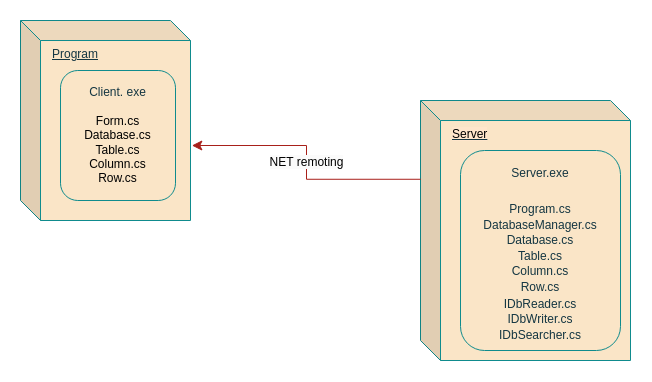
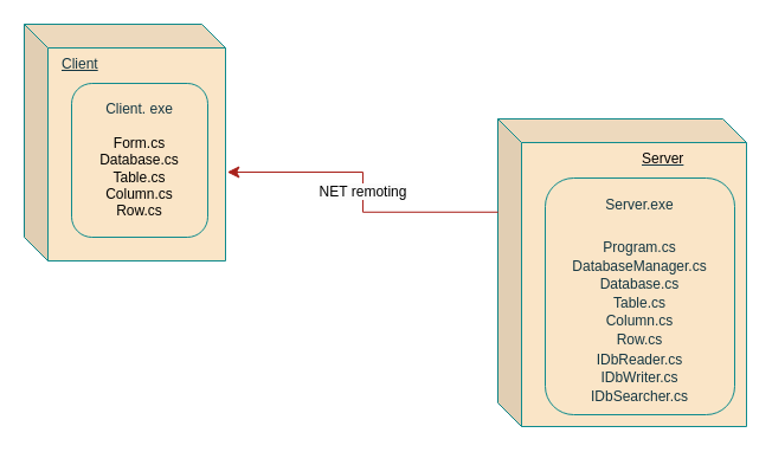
  <mxCell id="0" />
  <mxCell id="1" parent="0" />
  <mxCell id="2" value="" style="shape=cube;whiteSpace=wrap;html=1;boundedLbl=1;backgroundOutline=1;darkOpacity=0.05;darkOpacity2=0.1;labelBackgroundColor=none;fillColor=#FAE5C7;strokeColor=#0F8B8D;fontColor=#143642;" parent="1" vertex="1"><mxGeometry x="20" y="20" width="170" height="200" as="geometry" /></mxCell>
  <mxCell id="3" value="&lt;p style=&quot;margin: 0.0px 0.0px 0.0px 0.0px; font: 12.0px Helvetica&quot;&gt;&lt;br&gt;&lt;/p&gt;" style="shape=cube;whiteSpace=wrap;html=1;boundedLbl=1;backgroundOutline=1;darkOpacity=0.05;darkOpacity2=0.1;labelBackgroundColor=none;fillColor=#FAE5C7;strokeColor=#0F8B8D;fontColor=#143642;" parent="1" vertex="1"><mxGeometry x="420" y="100" width="210" height="260" as="geometry" /></mxCell>
  <mxCell id="4" value="Client. exe&lt;br style=&quot;border-color: var(--border-color); caret-color: rgb(0, 0, 0); color: rgb(0, 0, 0);&quot;&gt;&lt;br style=&quot;border-color: var(--border-color); caret-color: rgb(0, 0, 0); color: rgb(0, 0, 0);&quot;&gt;&lt;span style=&quot;border-color: var(--border-color); caret-color: rgb(0, 0, 0); color: rgb(0, 0, 0);&quot;&gt;Form.cs&lt;/span&gt;&lt;br style=&quot;border-color: var(--border-color); caret-color: rgb(0, 0, 0); color: rgb(0, 0, 0);&quot;&gt;&lt;span style=&quot;border-color: var(--border-color); caret-color: rgb(0, 0, 0); color: rgb(0, 0, 0);&quot;&gt;Database.cs&lt;/span&gt;&lt;br style=&quot;border-color: var(--border-color); caret-color: rgb(0, 0, 0); color: rgb(0, 0, 0);&quot;&gt;&lt;span style=&quot;border-color: var(--border-color); caret-color: rgb(0, 0, 0); color: rgb(0, 0, 0);&quot;&gt;Table.cs&lt;/span&gt;&lt;br style=&quot;border-color: var(--border-color); caret-color: rgb(0, 0, 0); color: rgb(0, 0, 0);&quot;&gt;&lt;span style=&quot;border-color: var(--border-color); caret-color: rgb(0, 0, 0); color: rgb(0, 0, 0);&quot;&gt;Column.cs&lt;/span&gt;&lt;br style=&quot;border-color: var(--border-color); caret-color: rgb(0, 0, 0); color: rgb(0, 0, 0);&quot;&gt;&lt;span style=&quot;border-color: var(--border-color); caret-color: rgb(0, 0, 0); color: rgb(0, 0, 0);&quot;&gt;Row.cs&lt;/span&gt;" style="rounded=1;whiteSpace=wrap;html=1;rotation=0;labelBackgroundColor=none;fillColor=#FAE5C7;strokeColor=#0F8B8D;fontColor=#143642;" parent="1" vertex="1"><mxGeometry x="60" y="70" width="115" height="130" as="geometry" /></mxCell>
- <mxCell id="5" value="&lt;p style=&quot;margin: 0.0px 0.0px 0.0px 0.0px; font: 12.0px Helvetica&quot;&gt;Program&lt;/p&gt;" style="text;whiteSpace=wrap;html=1;fontStyle=4;labelBackgroundColor=none;fontColor=#143642;" parent="1" vertex="1"><mxGeometry x="50" y="40" width="60" height="40" as="geometry" /></mxCell>
+ <mxCell id="5" value="&lt;p style=&quot;margin: 0.0px 0.0px 0.0px 0.0px; font: 12.0px Helvetica&quot;&gt;Client&lt;/p&gt;" style="text;whiteSpace=wrap;html=1;fontStyle=4;labelBackgroundColor=none;fontColor=#143642;" parent="1" vertex="1"><mxGeometry x="50" y="40" width="60" height="40" as="geometry" /></mxCell>
  <mxCell id="6" value="&lt;span style=&quot;caret-color: rgb(0, 0, 0); color: rgb(0, 0, 0); font-family: Helvetica; font-size: 12px; font-style: normal; font-variant-caps: normal; font-weight: 400; letter-spacing: normal; text-align: left; text-indent: 0px; text-transform: none; word-spacing: 0px; -webkit-text-stroke-width: 0px; background-color: rgb(251, 251, 251); text-decoration: none; float: none; display: inline !important;&quot;&gt;NET remoting&lt;/span&gt;" style="edgeStyle=elbowEdgeStyle;elbow=horizontal;endArrow=classic;html=1;curved=0;rounded=0;endSize=8;startSize=8;entryX=1.008;entryY=0.625;entryDx=0;entryDy=0;entryPerimeter=0;exitX=0.001;exitY=0.303;exitDx=0;exitDy=0;exitPerimeter=0;labelBackgroundColor=none;strokeColor=#A8201A;fontColor=default;" parent="1" source="3" target="2" edge="1"><mxGeometry width="50" height="50" relative="1" as="geometry"><mxPoint x="240" y="280" as="sourcePoint" /><mxPoint x="330" y="110" as="targetPoint" /></mxGeometry></mxCell>
  <mxCell id="7" value="&lt;p style=&quot;margin: 0.0px 0.0px 0.0px 0.0px; font: 12.0px Helvetica&quot;&gt;&lt;br&gt;&lt;/p&gt;" style="text;whiteSpace=wrap;html=1;labelBackgroundColor=none;fontColor=#143642;" parent="1" vertex="1"><mxGeometry x="250" y="210" width="90" height="40" as="geometry" /></mxCell>
- <mxCell id="8" value="&lt;span style=&quot;caret-color: rgb(0, 0, 0); color: rgb(0, 0, 0); font-family: Helvetica; font-size: 12px; font-style: normal; font-variant-caps: normal; font-weight: 400; letter-spacing: normal; text-align: center; text-indent: 0px; text-transform: none; word-spacing: 0px; -webkit-text-stroke-width: 0px; float: none; display: inline !important; background-color: rgb(255, 230, 204);&quot;&gt;Server&lt;/span&gt;" style="text;whiteSpace=wrap;html=1;fontStyle=4;labelBackgroundColor=none;fontColor=#143642;" parent="1" vertex="1"><mxGeometry x="450" y="120" width="40" height="20" as="geometry" /></mxCell>
+ <mxCell id="8" value="&lt;span style=&quot;caret-color: rgb(0, 0, 0); color: rgb(0, 0, 0); font-family: Helvetica; font-size: 12px; font-style: normal; font-variant-caps: normal; font-weight: 400; letter-spacing: normal; text-align: center; text-indent: 0px; text-transform: none; word-spacing: 0px; -webkit-text-stroke-width: 0px; float: none; display: inline !important; background-color: rgb(255, 230, 204);&quot;&gt;Server&lt;/span&gt;" style="text;whiteSpace=wrap;html=1;fontStyle=4;labelBackgroundColor=none;fontColor=#143642;" parent="1" vertex="1"><mxGeometry x="540" y="120" width="40" height="20" as="geometry" /></mxCell>
  <mxCell id="9" value="&lt;p style=&quot;margin: 0px; font-stretch: normal; line-height: 190%; font-size: 12px;&quot;&gt;&lt;font style=&quot;font-size: 12px;&quot;&gt;Server.exe&lt;/font&gt;&lt;/p&gt;&lt;p style=&quot;margin: 0px; font-stretch: normal; line-height: 190%; font-size: 12px;&quot;&gt;&lt;font style=&quot;font-size: 12px;&quot;&gt;&lt;br&gt;&lt;/font&gt;&lt;/p&gt;&lt;p style=&quot;margin: 0px; font-stretch: normal; line-height: 10%; font-size: 12px;&quot;&gt;&lt;font style=&quot;font-size: 12px;&quot;&gt;&lt;br&gt;&lt;/font&gt;&lt;/p&gt;&lt;p style=&quot;margin: 0px; font-stretch: normal; line-height: 10%; font-size: 12px;&quot;&gt;&lt;font style=&quot;font-size: 12px;&quot;&gt;Program.c&lt;/font&gt;s&lt;/p&gt;&lt;font style=&quot;font-size: 12px;&quot;&gt;&lt;br&gt;&lt;/font&gt;&lt;p style=&quot;margin: 0px; font-stretch: normal; line-height: 10%; font-size: 12px;&quot;&gt;&lt;font style=&quot;font-size: 12px;&quot;&gt;DatabaseManager.cs&lt;/font&gt;&lt;/p&gt;&lt;font style=&quot;font-size: 12px;&quot;&gt;&lt;br&gt;&lt;/font&gt;&lt;p style=&quot;margin: 0px; font-stretch: normal; line-height: 10%; font-size: 12px;&quot;&gt;&lt;font style=&quot;font-size: 12px;&quot;&gt;Database.cs&lt;/font&gt;&lt;/p&gt;&lt;font style=&quot;font-size: 12px;&quot;&gt;&lt;br&gt;&lt;/font&gt;&lt;p style=&quot;margin: 0px; font-stretch: normal; line-height: 10%; font-size: 12px;&quot;&gt;&lt;font style=&quot;font-size: 12px;&quot;&gt;Table.cs&lt;/font&gt;&lt;/p&gt;&lt;font style=&quot;font-size: 12px;&quot;&gt;&lt;br&gt;&lt;/font&gt;&lt;p style=&quot;margin: 0px; font-stretch: normal; line-height: 10%; font-size: 12px;&quot;&gt;&lt;font style=&quot;font-size: 12px;&quot;&gt;Column.cs&lt;/font&gt;&lt;/p&gt;&lt;font style=&quot;font-size: 12px;&quot;&gt;&lt;br&gt;&lt;/font&gt;&lt;p style=&quot;margin: 0px; font-stretch: normal; line-height: 10%; font-size: 12px;&quot;&gt;&lt;font style=&quot;font-size: 12px;&quot;&gt;Row.cs&lt;/font&gt;&lt;/p&gt;&lt;p style=&quot;margin: 0px; font-stretch: normal; line-height: 10%; font-size: 12px;&quot;&gt;&lt;br&gt;&lt;/p&gt;&lt;font style=&quot;font-size: 12px;&quot;&gt;&lt;br&gt;&lt;/font&gt;&lt;p style=&quot;margin: 0px; font-stretch: normal; line-height: 10%; font-size: 12px;&quot;&gt;&lt;font style=&quot;font-size: 12px;&quot;&gt;IDbReader.cs&lt;/font&gt;&lt;/p&gt;&lt;font style=&quot;font-size: 12px;&quot;&gt;&lt;br&gt;&lt;/font&gt;&lt;p style=&quot;margin: 0px; font-stretch: normal; line-height: 10%; font-size: 12px;&quot;&gt;&lt;/p&gt;&lt;div style=&quot;line-height: 10%;&quot;&gt;&lt;font style=&quot;font-size: 12px;&quot;&gt;IDbWriter.cs&lt;/font&gt;&lt;/div&gt;&lt;font style=&quot;font-size: 12px;&quot;&gt;&lt;br&gt;&lt;/font&gt;&lt;p style=&quot;margin: 0px; font-stretch: normal; line-height: 10%; font-size: 12px;&quot;&gt;&lt;font style=&quot;font-size: 12px;&quot;&gt;IDbSearcher.cs&lt;/font&gt;&lt;/p&gt;" style="rounded=1;whiteSpace=wrap;html=1;fontSize=10;verticalAlign=middle;align=center;labelBackgroundColor=none;fillColor=#FAE5C7;strokeColor=#0F8B8D;fontColor=#143642;" parent="1" vertex="1"><mxGeometry x="460" y="150" width="160" height="200" as="geometry" /></mxCell>
